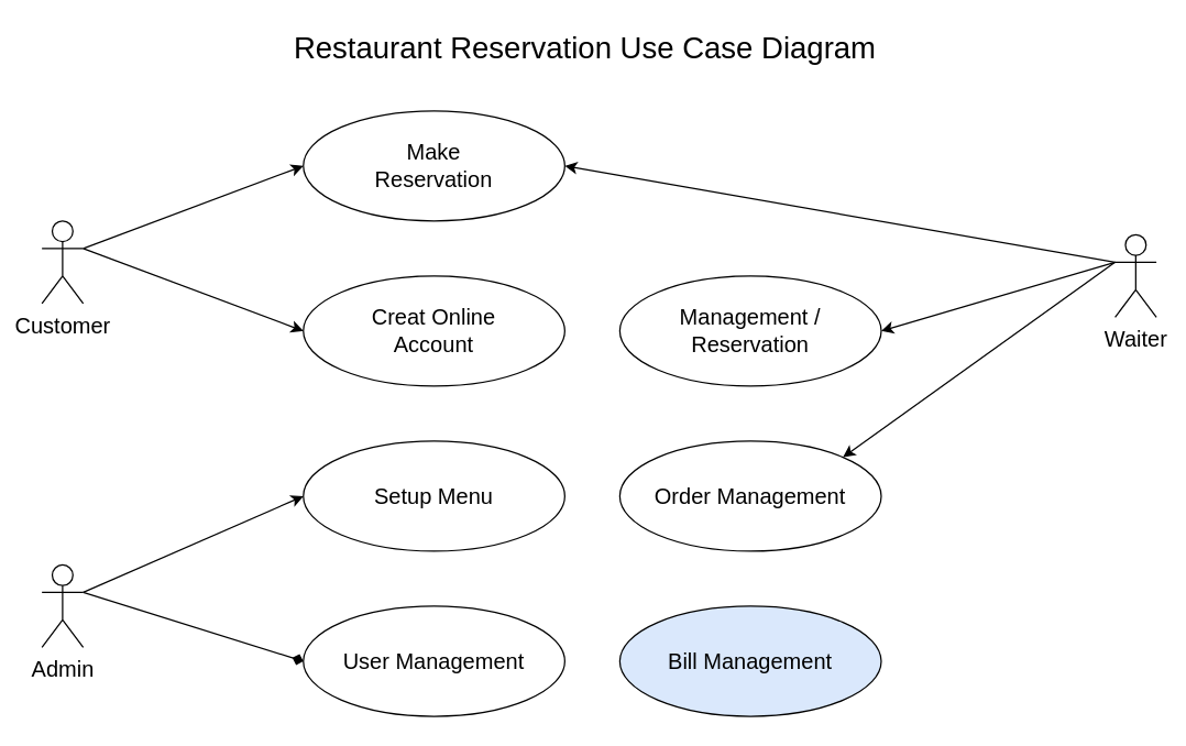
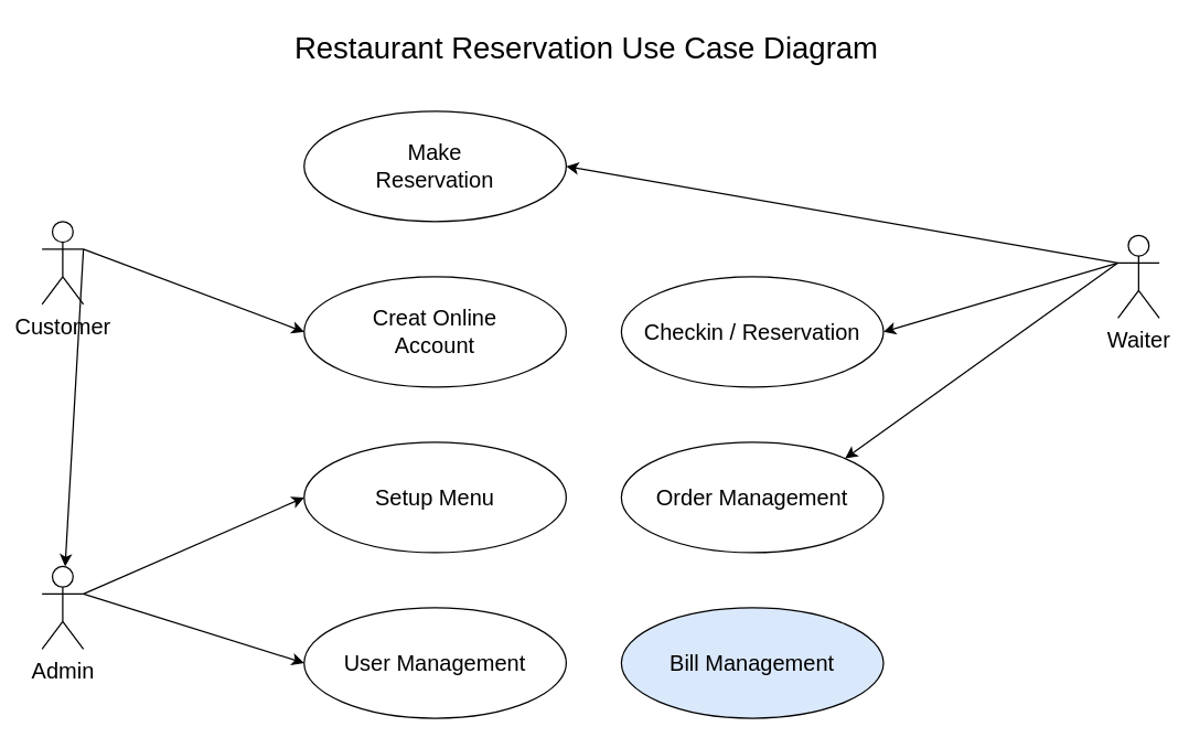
  <mxCell id="0" />
  <mxCell id="1" parent="0" />
  <mxCell id="2" value="&lt;font style=&quot;font-size: 16px;&quot;&gt;Creat Online&lt;br style=&quot;border-color: var(--border-color);&quot;&gt;Account&lt;/font&gt;" style="ellipse;whiteSpace=wrap;html=1;" vertex="1" parent="1"><mxGeometry x="220" y="200" width="190" height="80" as="geometry" /></mxCell>
  <mxCell id="3" value="&lt;font style=&quot;font-size: 16px;&quot;&gt;Make&lt;br style=&quot;border-color: var(--border-color);&quot;&gt;Reservation&lt;/font&gt;" style="ellipse;whiteSpace=wrap;html=1;" vertex="1" parent="1"><mxGeometry x="220" y="80" width="190" height="80" as="geometry" /></mxCell>
  <mxCell id="4" value="&lt;span style=&quot;font-size: 16px;&quot;&gt;Setup Menu&lt;/span&gt;" style="ellipse;whiteSpace=wrap;html=1;" vertex="1" parent="1"><mxGeometry x="220" y="320" width="190" height="80" as="geometry" /></mxCell>
  <mxCell id="5" value="&lt;span style=&quot;font-size: 16px;&quot;&gt;User Management&lt;/span&gt;" style="ellipse;whiteSpace=wrap;html=1;" vertex="1" parent="1"><mxGeometry x="220" y="440" width="190" height="80" as="geometry" /></mxCell>
  <mxCell id="6" value="&lt;span style=&quot;font-size: 16px;&quot;&gt;Order Management&lt;/span&gt;" style="ellipse;whiteSpace=wrap;html=1;" vertex="1" parent="1"><mxGeometry x="450" y="320" width="190" height="80" as="geometry" /></mxCell>
- <mxCell id="7" value="&lt;span style=&quot;font-size: 16px;&quot;&gt;Management / Reservation&lt;/span&gt;" style="ellipse;whiteSpace=wrap;html=1;" vertex="1" parent="1"><mxGeometry x="450" y="200" width="190" height="80" as="geometry" /></mxCell>
+ <mxCell id="7" value="&lt;span style=&quot;font-size: 16px;&quot;&gt;Checkin / Reservation&lt;/span&gt;" style="ellipse;whiteSpace=wrap;html=1;" vertex="1" parent="1"><mxGeometry x="450" y="200" width="190" height="80" as="geometry" /></mxCell>
  <mxCell id="8" value="&lt;span style=&quot;font-size: 16px;&quot;&gt;Bill Management&lt;/span&gt;" style="ellipse;whiteSpace=wrap;html=1;fillColor=#dae8fc;" vertex="1" parent="1"><mxGeometry x="450" y="440" width="190" height="80" as="geometry" /></mxCell>
  <mxCell id="9" value="Admin" style="shape=umlActor;verticalLabelPosition=bottom;verticalAlign=top;html=1;fontSize=16;" vertex="1" parent="1"><mxGeometry x="30" y="410" width="30" height="60" as="geometry" /></mxCell>
  <mxCell id="10" value="" style="endArrow=classic;html=1;rounded=0;fontSize=16;entryX=0;entryY=0.5;entryDx=0;entryDy=0;exitX=1;exitY=0.333;exitDx=0;exitDy=0;exitPerimeter=0;" edge="1" parent="1" source="9" target="4"><mxGeometry width="50" height="50" relative="1" as="geometry"><mxPoint x="40" y="430" as="sourcePoint" /><mxPoint x="700" y="290" as="targetPoint" /></mxGeometry></mxCell>
- <mxCell id="11" value="" style="endArrow=diamond;html=1;rounded=0;fontSize=16;entryX=0;entryY=0.5;entryDx=0;entryDy=0;exitX=1;exitY=0.333;exitDx=0;exitDy=0;exitPerimeter=0;" edge="1" parent="1" source="9" target="5"><mxGeometry width="50" height="50" relative="1" as="geometry"><mxPoint x="50" y="410" as="sourcePoint" /><mxPoint x="220" y="370" as="targetPoint" /></mxGeometry></mxCell>
+ <mxCell id="11" value="" style="endArrow=classic;html=1;rounded=0;fontSize=16;entryX=0;entryY=0.5;entryDx=0;entryDy=0;exitX=1;exitY=0.333;exitDx=0;exitDy=0;exitPerimeter=0;" edge="1" parent="1" source="9" target="5"><mxGeometry width="50" height="50" relative="1" as="geometry"><mxPoint x="50" y="410" as="sourcePoint" /><mxPoint x="220" y="370" as="targetPoint" /></mxGeometry></mxCell>
  <mxCell id="12" value="Customer" style="shape=umlActor;verticalLabelPosition=bottom;verticalAlign=top;html=1;fontSize=16;" vertex="1" parent="1"><mxGeometry x="30" y="160" width="30" height="60" as="geometry" /></mxCell>
- <mxCell id="13" value="" style="endArrow=classic;html=1;rounded=0;fontSize=16;entryX=0;entryY=0.5;entryDx=0;entryDy=0;exitX=1;exitY=0.333;exitDx=0;exitDy=0;exitPerimeter=0;" edge="1" parent="1" source="12" target="3"><mxGeometry width="50" height="50" relative="1" as="geometry"><mxPoint x="50" y="200" as="sourcePoint" /><mxPoint x="240" y="270" as="targetPoint" /></mxGeometry></mxCell>
+ <mxCell id="13" value="" style="endArrow=classic;html=1;rounded=0;fontSize=16;exitX=1;exitY=0.333;exitDx=0;exitDy=0;exitPerimeter=0;" edge="1" parent="1" source="12" target="9"><mxGeometry width="50" height="50" relative="1" as="geometry"><mxPoint x="50" y="200" as="sourcePoint" /><mxPoint x="240" y="270" as="targetPoint" /></mxGeometry></mxCell>
  <mxCell id="14" value="" style="endArrow=classic;html=1;rounded=0;fontSize=16;entryX=0;entryY=0.5;entryDx=0;entryDy=0;exitX=1;exitY=0.333;exitDx=0;exitDy=0;exitPerimeter=0;" edge="1" parent="1" source="12" target="2"><mxGeometry width="50" height="50" relative="1" as="geometry"><mxPoint x="50" y="190" as="sourcePoint" /><mxPoint x="230" y="250" as="targetPoint" /></mxGeometry></mxCell>
  <mxCell id="15" value="Waiter" style="shape=umlActor;verticalLabelPosition=bottom;verticalAlign=top;html=1;fontSize=16;" vertex="1" parent="1"><mxGeometry x="810" y="170" width="30" height="60" as="geometry" /></mxCell>
  <mxCell id="16" value="" style="endArrow=classic;html=1;rounded=0;fontSize=16;entryX=1;entryY=0.5;entryDx=0;entryDy=0;exitX=0;exitY=0.333;exitDx=0;exitDy=0;exitPerimeter=0;" edge="1" parent="1" source="15" target="3"><mxGeometry width="50" height="50" relative="1" as="geometry"><mxPoint x="60" y="200" as="sourcePoint" /><mxPoint x="230" y="130" as="targetPoint" /></mxGeometry></mxCell>
  <mxCell id="17" value="" style="endArrow=classic;html=1;rounded=0;fontSize=16;entryX=1;entryY=0.5;entryDx=0;entryDy=0;exitX=0;exitY=0.333;exitDx=0;exitDy=0;exitPerimeter=0;" edge="1" parent="1" source="15" target="7"><mxGeometry width="50" height="50" relative="1" as="geometry"><mxPoint x="790" y="140" as="sourcePoint" /><mxPoint x="420" y="130" as="targetPoint" /></mxGeometry></mxCell>
  <mxCell id="18" value="" style="endArrow=classic;html=1;rounded=0;fontSize=16;entryX=1;entryY=0;entryDx=0;entryDy=0;exitX=0;exitY=0.333;exitDx=0;exitDy=0;exitPerimeter=0;" edge="1" parent="1" source="15" target="6"><mxGeometry width="50" height="50" relative="1" as="geometry"><mxPoint x="810" y="160" as="sourcePoint" /><mxPoint x="656.861" y="221.584" as="targetPoint" /></mxGeometry></mxCell>
  <mxCell id="19" value="&lt;font style=&quot;font-size: 22px;&quot;&gt;Restaurant Reservation Use Case Diagram&lt;/font&gt;" style="text;html=1;strokeColor=none;fillColor=none;align=center;verticalAlign=middle;whiteSpace=wrap;rounded=0;fontSize=16;" vertex="1" parent="1"><mxGeometry x="20" y="20" width="810" height="30" as="geometry" /></mxCell>
